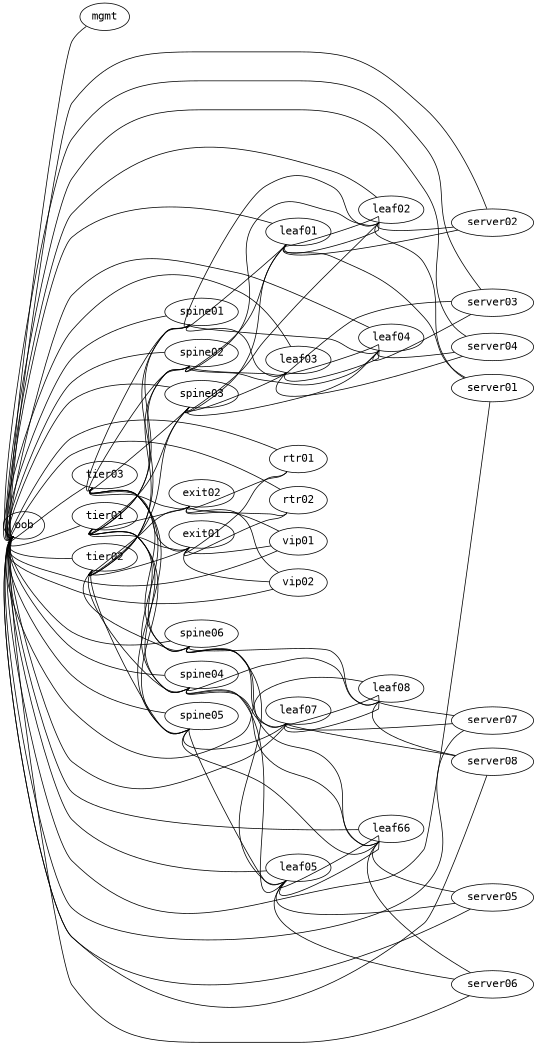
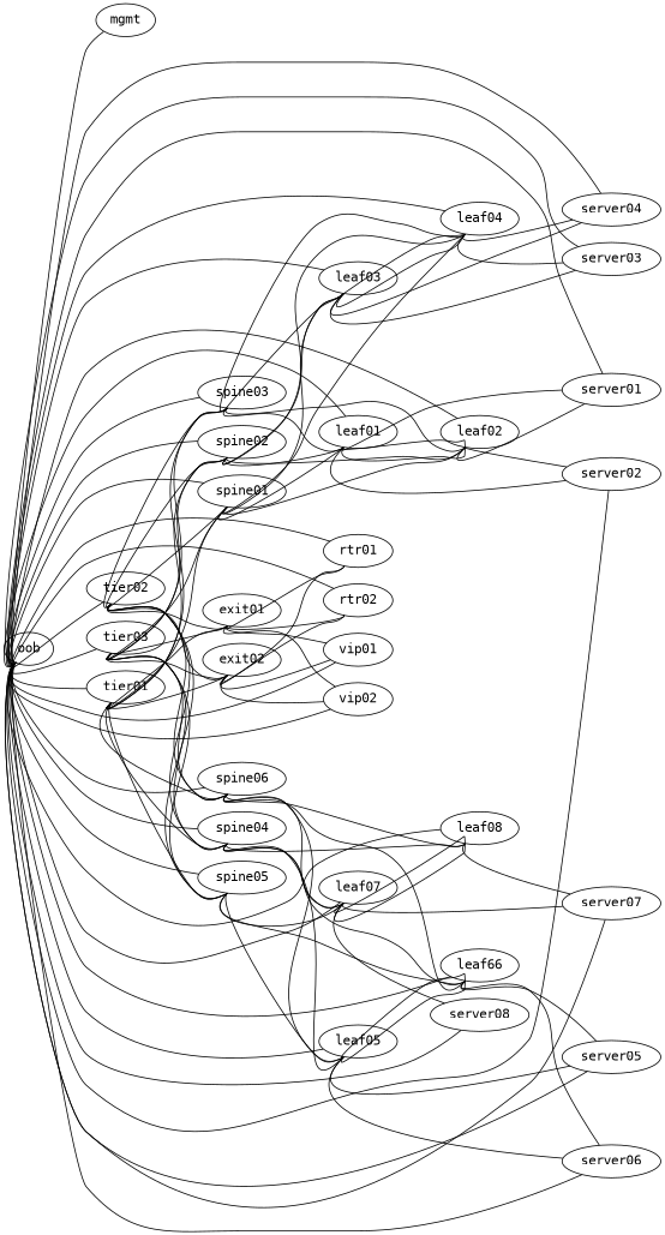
  graph {
    fontname="DejaVu Sans Mono"
    rankdir=LR
    node [fontname="DejaVu Sans Mono" function=leaf]
    edge [fontname="DejaVu Sans Mono" headport=eth0 tailport=swp1]
    oob [function="oob-switch"]
    mgmt [function="oob-server"]
    rtr01
    rtr02
    vip01 [function=host]
    vip02 [function=host]
    tier01 [function=spine]
    tier02 [function=spine]
    tier03 [function=spine]
    spine01 [function=spine]
    spine02 [function=spine]
    spine03 [function=spine]
    spine04 [function=spine]
    spine05 [function=spine]
    spine06 [function=spine]
    leaf01
    leaf02
    leaf03
    leaf04
    leaf05
    n21 [label=leaf66]
    leaf07
    leaf08
    server01 [function=host memory=1024]
    server02 [function=host memory=1024]
    server03 [function=host memory=1024]
    server04 [function=host memory=1024]
    server05 [function=host memory=1024]
    server06 [function=host memory=1024]
    server07 [function=host memory=1024]
    server08 [function=host memory=1024]
    exit01
    exit02
    oob -- mgmt
    oob -- rtr01 [tailport=swp2]
    oob -- rtr02 [tailport=swp3]
    oob -- vip01 [tailport=swp4]
    oob -- vip02 [tailport=swp5]
    oob -- tier01 [tailport=swp6]
    oob -- tier02 [tailport=swp7]
    oob -- tier03 [tailport=swp8]
    oob -- spine01 [tailport=swp9]
    oob -- spine02 [tailport=swp10]
    oob -- spine03 [tailport=swp11]
    oob -- spine04 [tailport=swp12]
    oob -- spine05 [tailport=swp13]
    oob -- spine06 [tailport=swp14]
    oob -- leaf01 [tailport=swp15]
    oob -- leaf02 [tailport=swp16]
    oob -- leaf03 [tailport=swp17]
    oob -- leaf04 [tailport=swp18]
    oob -- leaf05 [tailport=swp19]
    oob -- n21 [tailport=swp20]
    oob -- leaf07 [tailport=swp21]
    oob -- leaf08 [tailport=swp22]
    oob -- server01 [tailport=swp23]
    oob -- server02 [tailport=swp24]
    oob -- server03 [tailport=swp25]
    oob -- server04 [tailport=swp26]
    oob -- server05 [tailport=swp27]
    oob -- server06 [tailport=swp28]
    oob -- server07 [tailport=swp29]
    oob -- server08 [tailport=swp30]
    tier01 -- spine01 [headport=swp49]
    tier01 -- spine02 [headport=swp49 tailport=swp2]
    tier01 -- spine03 [headport=swp49 tailport=swp3]
    tier01 -- spine04 [headport=swp49 tailport=swp4]
    tier01 -- spine05 [headport=swp49 tailport=swp5]
    tier01 -- spine06 [headport=swp49 tailport=swp6]
    tier01 -- exit01 [headport=swp1 tailport=swp7]
    tier01 -- exit02 [headport=swp1 tailport=swp8]
    tier02 -- spine01 [headport=swp50]
    tier02 -- spine02 [headport=swp50 tailport=swp2]
    tier02 -- spine03 [headport=swp50 tailport=swp3]
    tier02 -- spine04 [headport=swp50 tailport=swp4]
    tier02 -- spine05 [headport=swp50 tailport=swp5]
    tier02 -- spine06 [headport=swp50 tailport=swp6]
    tier02 -- exit01 [headport=swp2 tailport=swp7]
    tier02 -- exit02 [headport=swp2 tailport=swp8]
    tier03 -- spine01 [headport=swp51]
    tier03 -- spine02 [headport=swp51 tailport=swp2]
    tier03 -- spine03 [headport=swp51 tailport=swp3]
    tier03 -- spine04 [headport=swp51 tailport=swp4]
    tier03 -- spine05 [headport=swp51 tailport=swp5]
    tier03 -- spine06 [headport=swp51 tailport=swp6]
    tier03 -- exit01 [headport=swp3 tailport=swp7]
    tier03 -- exit02 [headport=swp3 tailport=swp8]
    spine01 -- leaf01 [headport=swp49]
    spine01 -- leaf02 [headport=swp49 tailport=swp2]
    spine01 -- leaf03 [headport=swp49 tailport=swp3]
    spine01 -- leaf04 [headport=swp49 tailport=swp4]
    spine02 -- leaf01 [headport=swp50]
    spine02 -- leaf02 [headport=swp50 tailport=swp2]
    spine02 -- leaf03 [headport=swp50 tailport=swp3]
    spine02 -- leaf04 [headport=swp50 tailport=swp4]
    spine03 -- leaf01 [headport=swp51]
    spine03 -- leaf02 [headport=swp51 tailport=swp2]
    spine03 -- leaf03 [headport=swp51 tailport=swp3]
    spine03 -- leaf04 [headport=swp51 tailport=swp4]
    spine04 -- leaf05 [headport=swp49]
    spine04 -- n21 [headport=swp49 tailport=swp2]
    spine04 -- leaf07 [headport=swp49 tailport=swp3]
    spine04 -- leaf08 [headport=swp49 tailport=swp4]
    spine05 -- leaf05 [headport=swp50]
    spine05 -- n21 [headport=swp50 tailport=swp2]
    spine05 -- leaf07 [headport=swp50 tailport=swp3]
    spine06 -- leaf05 [headport=swp51]
    spine06 -- n21 [headport=swp51 tailport=swp2]
    spine06 -- leaf07 [headport=swp51 tailport=swp3]
    spine06 -- leaf08 [headport=swp51 tailport=swp4]
    leaf01 -- leaf02 [headport=swp20 tailport=swp20]
    leaf01 -- leaf02 [headport=swp21 tailport=swp21]
    leaf01 -- server01 [headport=eth1]
    leaf01 -- server02 [headport=eth2 tailport=swp2]
    leaf02 -- server01 [headport=eth2]
    leaf02 -- server02 [headport=eth1 tailport=swp2]
    leaf03 -- leaf04 [headport=swp20 tailport=swp20]
    leaf03 -- leaf04 [headport=swp21 tailport=swp21]
    leaf03 -- server03 [headport=eth1]
    leaf03 -- server04 [headport=eth2 tailport=swp2]
    leaf04 -- server03 [headport=eth2]
    leaf04 -- server04 [headport=eth1 tailport=swp2]
    leaf05 -- n21 [headport=swp20 tailport=swp20]
    leaf05 -- n21 [headport=swp21 tailport=swp21]
    leaf05 -- server05 [headport=eth1]
    leaf05 -- server06 [headport=eth2 tailport=swp2]
    n21 -- server05 [headport=eth2]
    n21 -- server06 [headport=eth1 tailport=swp2]
    leaf07 -- leaf08 [headport=swp20 tailport=swp20]
    leaf07 -- leaf08 [headport=swp21 tailport=swp21]
    leaf07 -- server07 [headport=eth1]
    leaf07 -- server08 [headport=eth2 tailport=swp2]
    leaf08 -- server07 [headport=eth2]
-   leaf08 -- server08 [headport=eth1 tailport=swp2]
    exit01 -- rtr01 [headport=swp1 tailport=swp6]
    exit01 -- rtr02 [headport=swp1 tailport=swp7]
    exit01 -- vip01 [headport=eth1 tailport=swp4]
    exit01 -- vip02 [headport=eth1 tailport=swp5]
    exit02 -- rtr01 [headport=swp2 tailport=swp6]
    exit02 -- rtr02 [headport=swp2 tailport=swp7]
    exit02 -- vip01 [headport=eth2 tailport=swp4]
    exit02 -- vip02 [headport=eth2 tailport=swp5]
  }
